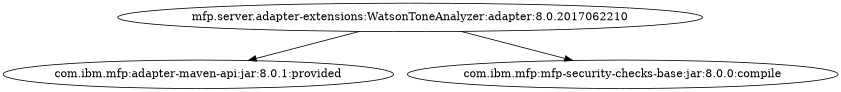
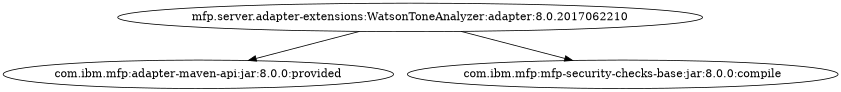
  digraph {
    "mfp.server.adapter-extensions:WatsonToneAnalyzer:adapter:8.0.2017062210"
-   "com.ibm.mfp:adapter-maven-api:jar:8.0.0:provided" [label="com.ibm.mfp:adapter-maven-api:jar:8.0.1:provided"]
+   "com.ibm.mfp:adapter-maven-api:jar:8.0.0:provided"
    "com.ibm.mfp:mfp-security-checks-base:jar:8.0.0:compile"
    "mfp.server.adapter-extensions:WatsonToneAnalyzer:adapter:8.0.2017062210" -> "com.ibm.mfp:adapter-maven-api:jar:8.0.0:provided"
    "mfp.server.adapter-extensions:WatsonToneAnalyzer:adapter:8.0.2017062210" -> "com.ibm.mfp:mfp-security-checks-base:jar:8.0.0:compile"
  }
